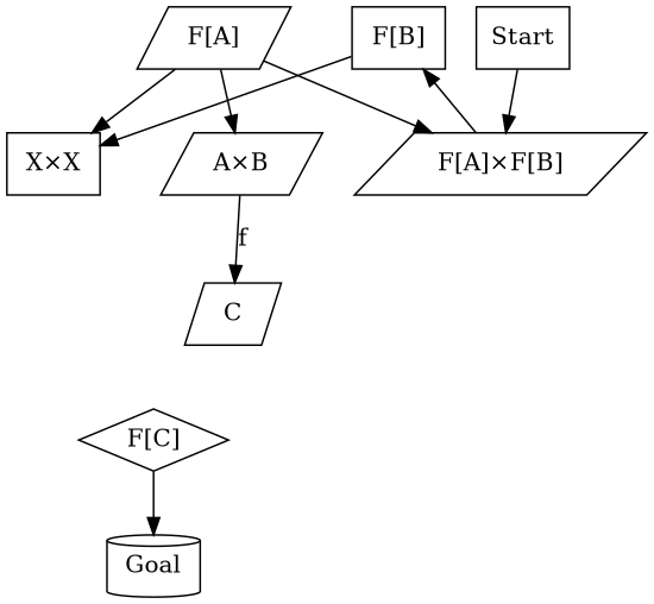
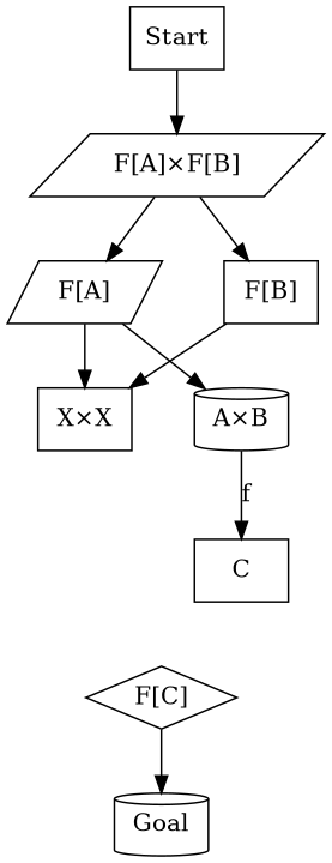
  digraph {
    node [shape=parallelogram]
    n1 [label="F[A]"]
    n2 [label="F[B]" shape=box]
    n3 [label="X×X" shape=box]
-   n4 [label="A×B"]
+   n4 [label="A×B" shape=cylinder]
    X [style=invis shape=""]
-   C
+   C [shape=box]
    n7 [label="F[C]" shape=diamond]
    Start [shape=box]
    n9 [label="F[A]×F[B]"]
    Goal [shape=cylinder]
    subgraph sub_1 {
      rank=same
      n1
      n2
    }
    subgraph sub_2 {
      rank=same
      n3
      n4
    }
    subgraph sub_3 {
      rank=same
      X
      C
    }
    n1 -> n2 [style=invis]
    n1 -> n3
    n1 -> n4
    n2 -> n3
    n3 -> n4 [style=invis]
    n3 -> X [label=combine style=invis]
    n4 -> C [label=f]
    X -> C [style=invis]
    X -> n7 [style=invis]
    C -> n7 [style=invis]
    n7 -> Goal
    Start -> n9
-   n1 -> n9
+   n9 -> n1
    n9 -> n2
  }
